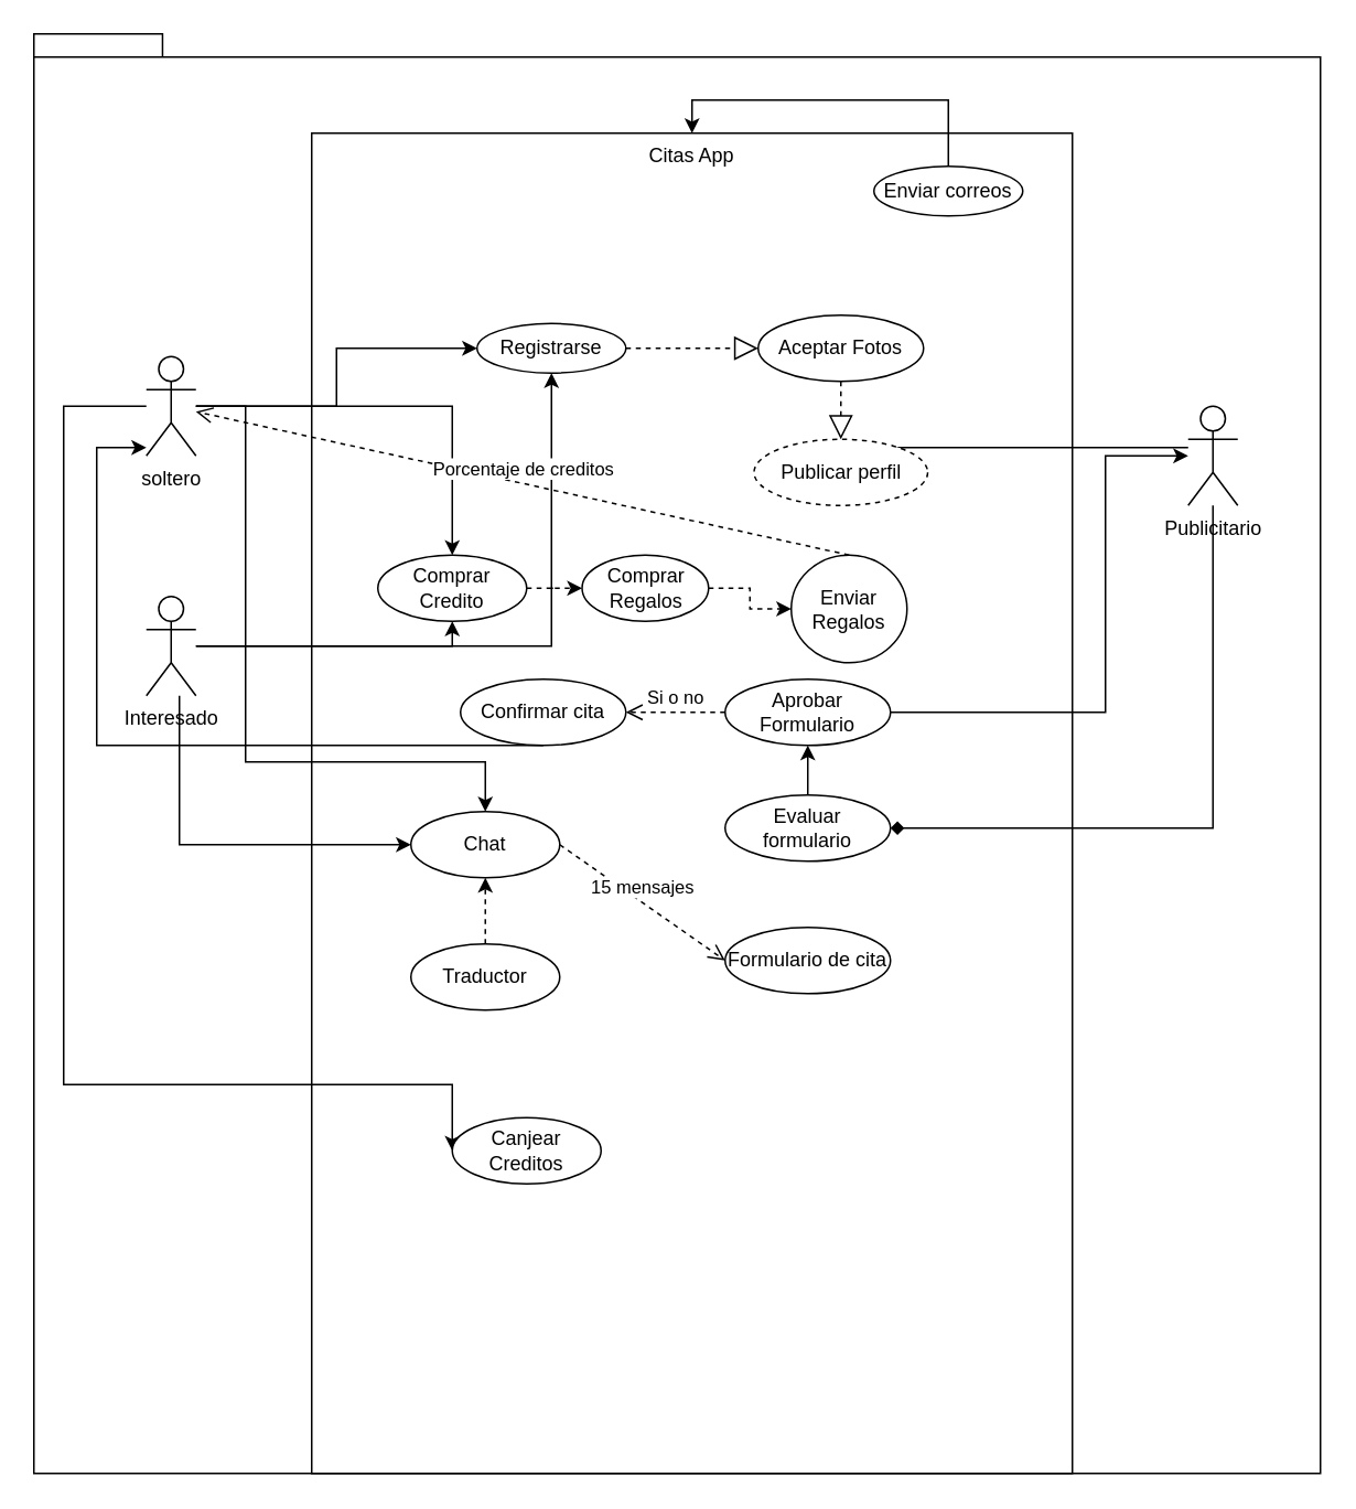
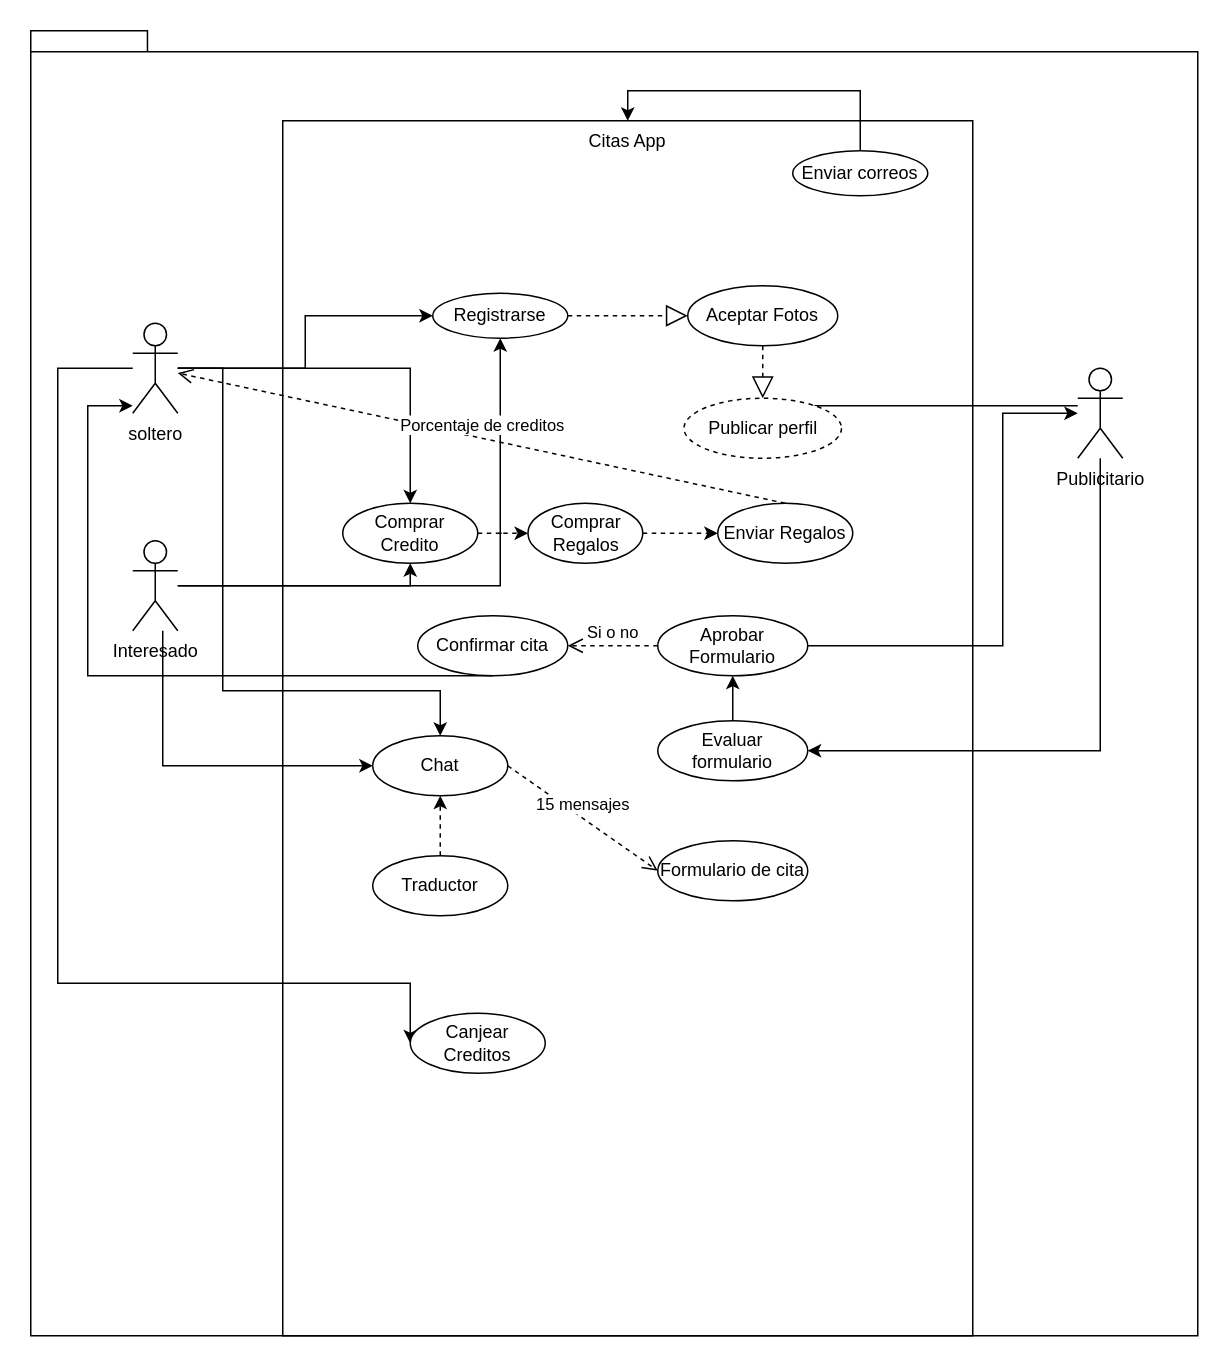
  <mxCell id="0" />
  <mxCell id="1" parent="0" />
  <mxCell id="2" value="" style="shape=folder;fontStyle=1;spacingTop=10;tabWidth=40;tabHeight=14;tabPosition=left;html=1;" vertex="1" parent="1"><mxGeometry x="20" y="20" width="778" height="870" as="geometry" /></mxCell>
  <mxCell id="3" value="Citas App&lt;br&gt;" style="rounded=0;whiteSpace=wrap;html=1;align=center;verticalAlign=top;" vertex="1" parent="1"><mxGeometry x="188" y="80" width="460" height="810" as="geometry" /></mxCell>
  <mxCell id="4" style="edgeStyle=orthogonalEdgeStyle;rounded=0;orthogonalLoop=1;jettySize=auto;html=1;" edge="1" parent="1" source="8" target="16"><mxGeometry relative="1" as="geometry" /></mxCell>
  <mxCell id="5" style="edgeStyle=orthogonalEdgeStyle;rounded=0;orthogonalLoop=1;jettySize=auto;html=1;entryX=0.5;entryY=0;entryDx=0;entryDy=0;" edge="1" parent="1" source="8" target="20"><mxGeometry relative="1" as="geometry" /></mxCell>
  <mxCell id="6" style="edgeStyle=orthogonalEdgeStyle;rounded=0;orthogonalLoop=1;jettySize=auto;html=1;entryX=0;entryY=0.5;entryDx=0;entryDy=0;" edge="1" parent="1" source="8" target="25"><mxGeometry relative="1" as="geometry"><Array as="points"><mxPoint x="38" y="245" /><mxPoint x="38" y="655" /></Array></mxGeometry></mxCell>
  <mxCell id="7" style="edgeStyle=orthogonalEdgeStyle;rounded=0;orthogonalLoop=1;jettySize=auto;html=1;entryX=0.5;entryY=0;entryDx=0;entryDy=0;" edge="1" parent="1" source="8" target="28"><mxGeometry relative="1" as="geometry"><Array as="points"><mxPoint x="148" y="245" /><mxPoint x="148" y="460" /><mxPoint x="293" y="460" /></Array></mxGeometry></mxCell>
  <mxCell id="8" value="soltero&lt;br&gt;" style="shape=umlActor;verticalLabelPosition=bottom;verticalAlign=top;html=1;outlineConnect=0;" vertex="1" parent="1"><mxGeometry x="88" y="215" width="30" height="60" as="geometry" /></mxCell>
  <mxCell id="9" style="edgeStyle=orthogonalEdgeStyle;rounded=0;orthogonalLoop=1;jettySize=auto;html=1;entryX=0.5;entryY=1;entryDx=0;entryDy=0;" edge="1" parent="1" source="12" target="20"><mxGeometry relative="1" as="geometry"><Array as="points"><mxPoint x="273" y="390" /></Array></mxGeometry></mxCell>
  <mxCell id="10" style="edgeStyle=orthogonalEdgeStyle;rounded=0;orthogonalLoop=1;jettySize=auto;html=1;entryX=0.5;entryY=1;entryDx=0;entryDy=0;" edge="1" parent="1" source="12" target="16"><mxGeometry relative="1" as="geometry"><Array as="points"><mxPoint x="333" y="390" /></Array></mxGeometry></mxCell>
  <mxCell id="11" style="edgeStyle=orthogonalEdgeStyle;rounded=0;orthogonalLoop=1;jettySize=auto;html=1;entryX=0;entryY=0.5;entryDx=0;entryDy=0;" edge="1" parent="1" source="12" target="28"><mxGeometry relative="1" as="geometry"><Array as="points"><mxPoint x="108" y="510" /></Array></mxGeometry></mxCell>
  <mxCell id="12" value="Interesado&lt;br&gt;" style="shape=umlActor;verticalLabelPosition=bottom;verticalAlign=top;html=1;outlineConnect=0;" vertex="1" parent="1"><mxGeometry x="88" y="360" width="30" height="60" as="geometry" /></mxCell>
  <mxCell id="13" style="edgeStyle=orthogonalEdgeStyle;rounded=0;orthogonalLoop=1;jettySize=auto;html=1;entryX=0.5;entryY=1;entryDx=0;entryDy=0;" edge="1" parent="1" source="15" target="18"><mxGeometry relative="1" as="geometry"><Array as="points"><mxPoint x="633" y="270" /><mxPoint x="481" y="270" /></Array></mxGeometry></mxCell>
- <mxCell id="14" style="edgeStyle=orthogonalEdgeStyle;rounded=0;orthogonalLoop=1;jettySize=auto;html=1;entryX=1;entryY=0.5;entryDx=0;entryDy=0;endArrow=diamond;" edge="1" parent="1" source="15" target="32"><mxGeometry relative="1" as="geometry"><Array as="points"><mxPoint x="733" y="500" /></Array></mxGeometry></mxCell>
+ <mxCell id="14" style="edgeStyle=orthogonalEdgeStyle;rounded=0;orthogonalLoop=1;jettySize=auto;html=1;entryX=1;entryY=0.5;entryDx=0;entryDy=0;" edge="1" parent="1" source="15" target="32"><mxGeometry relative="1" as="geometry"><Array as="points"><mxPoint x="733" y="500" /></Array></mxGeometry></mxCell>
  <mxCell id="15" value="Publicitario&lt;br&gt;" style="shape=umlActor;verticalLabelPosition=bottom;verticalAlign=top;html=1;outlineConnect=0;" vertex="1" parent="1"><mxGeometry x="718" y="245" width="30" height="60" as="geometry" /></mxCell>
  <mxCell id="16" value="Registrarse" style="ellipse;whiteSpace=wrap;html=1;" vertex="1" parent="1"><mxGeometry x="288" y="195" width="90" height="30" as="geometry" /></mxCell>
  <mxCell id="17" value="Aceptar Fotos" style="ellipse;whiteSpace=wrap;html=1;" vertex="1" parent="1"><mxGeometry x="458" y="190" width="100" height="40" as="geometry" /></mxCell>
  <mxCell id="18" value="Publicar perfil&lt;br&gt;" style="ellipse;whiteSpace=wrap;html=1;dashed=1;" vertex="1" parent="1"><mxGeometry x="455.5" y="265" width="105" height="40" as="geometry" /></mxCell>
  <mxCell id="19" style="edgeStyle=orthogonalEdgeStyle;rounded=0;orthogonalLoop=1;jettySize=auto;html=1;entryX=0;entryY=0.5;entryDx=0;entryDy=0;dashed=1;" edge="1" parent="1" source="20" target="41"><mxGeometry relative="1" as="geometry" /></mxCell>
  <mxCell id="20" value="Comprar Credito" style="ellipse;whiteSpace=wrap;html=1;" vertex="1" parent="1"><mxGeometry x="228" y="335" width="90" height="40" as="geometry" /></mxCell>
  <mxCell id="21" value="" style="endArrow=block;dashed=1;endFill=0;endSize=12;html=1;rounded=0;exitX=1;exitY=0.5;exitDx=0;exitDy=0;entryX=0;entryY=0.5;entryDx=0;entryDy=0;" edge="1" parent="1" source="16" target="17"><mxGeometry width="160" relative="1" as="geometry"><mxPoint x="328" y="420" as="sourcePoint" /><mxPoint x="488" y="420" as="targetPoint" /></mxGeometry></mxCell>
  <mxCell id="22" value="" style="endArrow=block;dashed=1;endFill=0;endSize=12;html=1;rounded=0;exitX=0.5;exitY=1;exitDx=0;exitDy=0;entryX=0.5;entryY=0;entryDx=0;entryDy=0;" edge="1" parent="1" source="17" target="18"><mxGeometry width="160" relative="1" as="geometry"><mxPoint x="388" y="205" as="sourcePoint" /><mxPoint x="438" y="205" as="targetPoint" /></mxGeometry></mxCell>
- <mxCell id="23" value="Enviar Regalos" style="ellipse;whiteSpace=wrap;html=1;" vertex="1" parent="1"><mxGeometry x="478" y="335" width="70" height="65" as="geometry" /></mxCell>
+ <mxCell id="23" value="Enviar Regalos" style="ellipse;whiteSpace=wrap;html=1;" vertex="1" parent="1"><mxGeometry x="478" y="335" width="90" height="40" as="geometry" /></mxCell>
  <mxCell id="24" value="Porcentaje de creditos" style="html=1;verticalAlign=bottom;endArrow=open;dashed=1;endSize=8;rounded=0;exitX=0.5;exitY=0;exitDx=0;exitDy=0;" edge="1" parent="1" source="23" target="8"><mxGeometry relative="1" as="geometry"><mxPoint x="548" y="370" as="sourcePoint" /><mxPoint x="468" y="370" as="targetPoint" /></mxGeometry></mxCell>
  <mxCell id="25" value="Canjear Creditos" style="ellipse;whiteSpace=wrap;html=1;" vertex="1" parent="1"><mxGeometry x="273" y="675" width="90" height="40" as="geometry" /></mxCell>
  <mxCell id="26" style="edgeStyle=orthogonalEdgeStyle;rounded=0;orthogonalLoop=1;jettySize=auto;html=1;" edge="1" parent="1" source="27" target="3"><mxGeometry relative="1" as="geometry"><Array as="points"><mxPoint x="573" y="60" /><mxPoint x="418" y="60" /></Array></mxGeometry></mxCell>
  <mxCell id="27" value="Enviar correos" style="ellipse;whiteSpace=wrap;html=1;" vertex="1" parent="1"><mxGeometry x="528" y="100" width="90" height="30" as="geometry" /></mxCell>
  <mxCell id="28" value="Chat" style="ellipse;whiteSpace=wrap;html=1;" vertex="1" parent="1"><mxGeometry x="248" y="490" width="90" height="40" as="geometry" /></mxCell>
  <mxCell id="29" value="15 mensajes" style="html=1;verticalAlign=bottom;endArrow=open;dashed=1;endSize=8;rounded=0;exitX=1;exitY=0.5;exitDx=0;exitDy=0;entryX=0;entryY=0.5;entryDx=0;entryDy=0;" edge="1" parent="1" source="28" target="30"><mxGeometry relative="1" as="geometry"><mxPoint x="348" y="490" as="sourcePoint" /><mxPoint x="268" y="490" as="targetPoint" /></mxGeometry></mxCell>
  <mxCell id="30" value="Formulario de cita" style="ellipse;whiteSpace=wrap;html=1;" vertex="1" parent="1"><mxGeometry x="438" y="560" width="100" height="40" as="geometry" /></mxCell>
  <mxCell id="31" style="edgeStyle=orthogonalEdgeStyle;rounded=0;orthogonalLoop=1;jettySize=auto;html=1;entryX=0.5;entryY=1;entryDx=0;entryDy=0;" edge="1" parent="1" source="32" target="34"><mxGeometry relative="1" as="geometry" /></mxCell>
  <mxCell id="32" value="Evaluar &lt;br&gt;formulario" style="ellipse;whiteSpace=wrap;html=1;" vertex="1" parent="1"><mxGeometry x="438" y="480" width="100" height="40" as="geometry" /></mxCell>
  <mxCell id="33" style="edgeStyle=orthogonalEdgeStyle;rounded=0;orthogonalLoop=1;jettySize=auto;html=1;" edge="1" parent="1" source="34" target="15"><mxGeometry relative="1" as="geometry"><Array as="points"><mxPoint x="668" y="430" /><mxPoint x="668" y="275" /></Array></mxGeometry></mxCell>
  <mxCell id="34" value="Aprobar Formulario" style="ellipse;whiteSpace=wrap;html=1;" vertex="1" parent="1"><mxGeometry x="438" y="410" width="100" height="40" as="geometry" /></mxCell>
  <mxCell id="35" style="edgeStyle=orthogonalEdgeStyle;rounded=0;orthogonalLoop=1;jettySize=auto;html=1;" edge="1" parent="1" source="36" target="8"><mxGeometry relative="1" as="geometry"><Array as="points"><mxPoint x="58" y="450" /><mxPoint x="58" y="270" /></Array></mxGeometry></mxCell>
  <mxCell id="36" value="Confirmar cita" style="ellipse;whiteSpace=wrap;html=1;" vertex="1" parent="1"><mxGeometry x="278" y="410" width="100" height="40" as="geometry" /></mxCell>
  <mxCell id="37" value="Si o no" style="html=1;verticalAlign=bottom;endArrow=open;dashed=1;endSize=8;rounded=0;exitX=0;exitY=0.5;exitDx=0;exitDy=0;entryX=1;entryY=0.5;entryDx=0;entryDy=0;" edge="1" parent="1" source="34" target="36"><mxGeometry relative="1" as="geometry"><mxPoint x="608" y="510" as="sourcePoint" /><mxPoint x="528" y="510" as="targetPoint" /></mxGeometry></mxCell>
  <mxCell id="38" style="edgeStyle=orthogonalEdgeStyle;rounded=0;orthogonalLoop=1;jettySize=auto;html=1;entryX=0.5;entryY=1;entryDx=0;entryDy=0;dashed=1;" edge="1" parent="1" source="39" target="28"><mxGeometry relative="1" as="geometry" /></mxCell>
  <mxCell id="39" value="Traductor" style="ellipse;whiteSpace=wrap;html=1;" vertex="1" parent="1"><mxGeometry x="248" y="570" width="90" height="40" as="geometry" /></mxCell>
  <mxCell id="40" style="edgeStyle=orthogonalEdgeStyle;rounded=0;orthogonalLoop=1;jettySize=auto;html=1;entryX=0;entryY=0.5;entryDx=0;entryDy=0;dashed=1;" edge="1" parent="1" source="41" target="23"><mxGeometry relative="1" as="geometry" /></mxCell>
  <mxCell id="41" value="Comprar Regalos" style="ellipse;whiteSpace=wrap;html=1;" vertex="1" parent="1"><mxGeometry x="351.5" y="335" width="76.5" height="40" as="geometry" /></mxCell>
